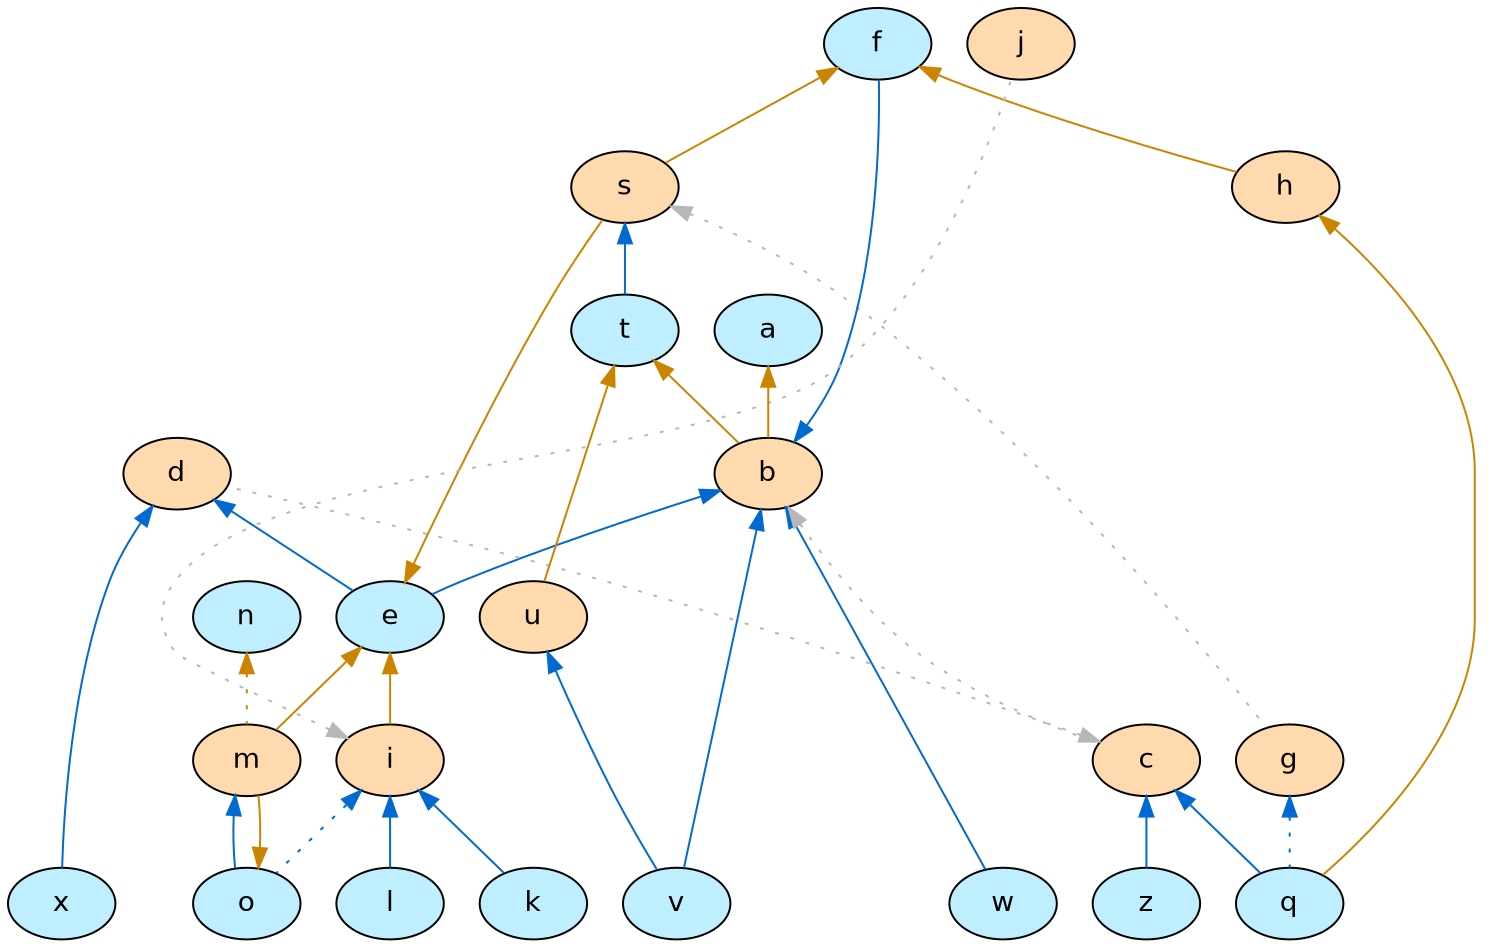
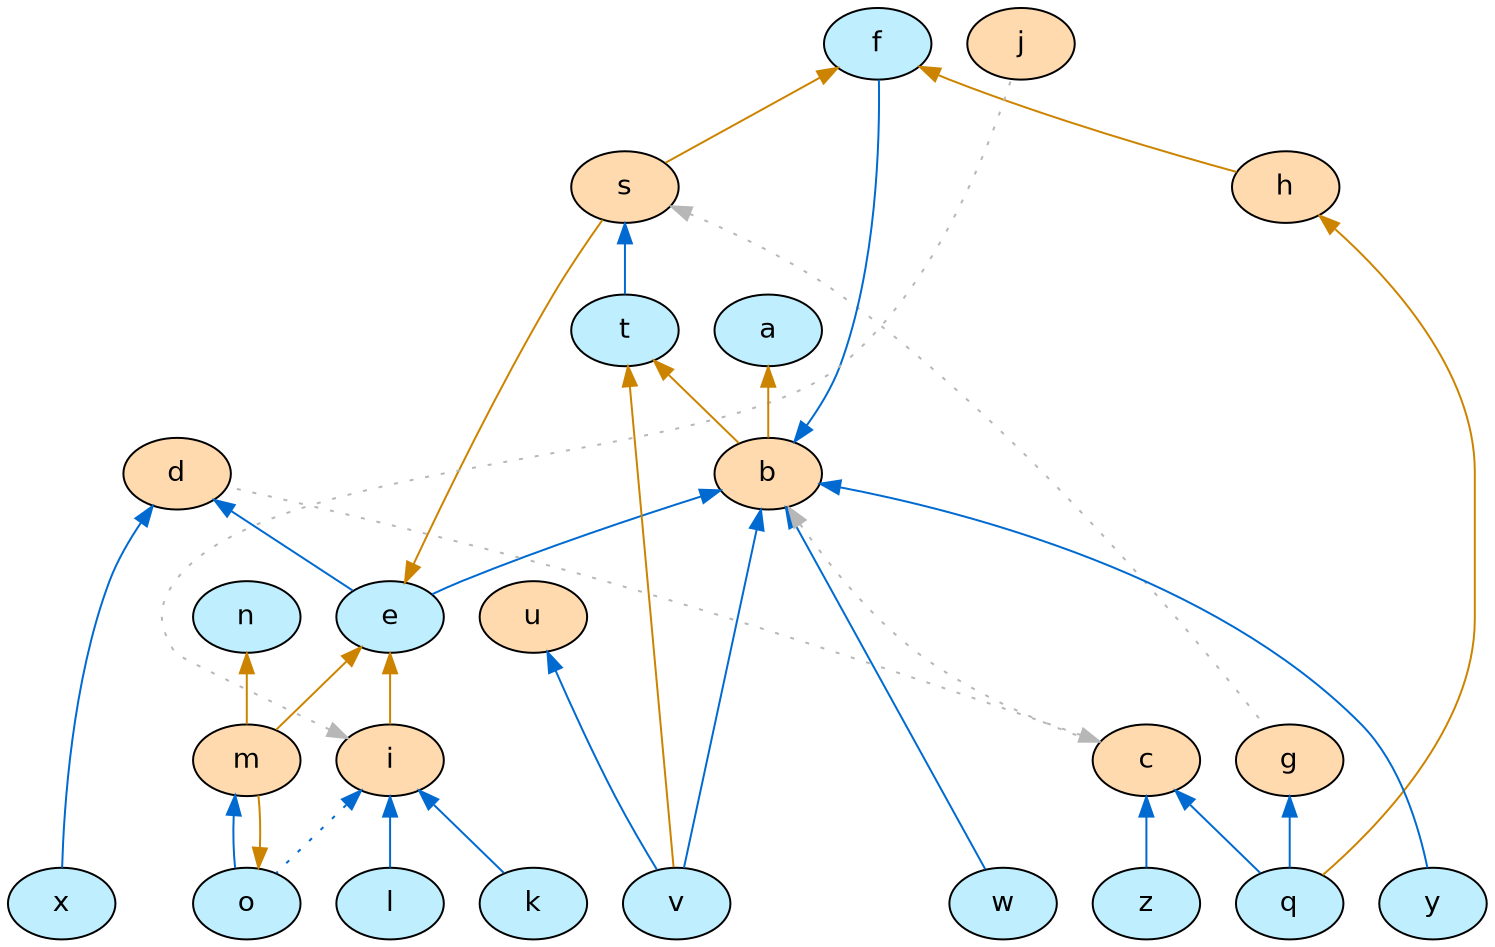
  digraph {
    rankdir=TB
    node [fillcolor="#bfefff" fontcolor="#000000" fontname=Helvetica fontsize=14 shape=oval style=filled]
    edge [color="#006ad1" dir=back style=solid]
    k
    l
    q
    v
    w
    x
+   y
    z
    f
    s [fillcolor="#ffdaaf"]
    h [fillcolor="#ffdaaf"]
    b [fillcolor="#ffdaaf"]
    c [fillcolor="#ffdaaf"]
    e
    d [fillcolor="#ffdaaf"]
    i [fillcolor="#ffdaaf"]
    m [fillcolor="#ffdaaf"]
    g [fillcolor="#ffdaaf"]
    t
    u [fillcolor="#ffdaaf"]
    j [fillcolor="#ffdaaf"]
    o
    n
    a
    subgraph sub_1 {
      rank=max
      k
      l
      q
      v
      w
      x
+     y
      z
    }
    subgraph sub_2 {
      rank=min
      f
    }
    f -> s [color="#cc8400"]
    f -> h [color="#cc8400"]
    s -> g [color="#b7b7b7" constraint=false style=dotted]
    s -> t
    h -> q [color="#cc8400"]
    b -> v
    b -> w
+   b -> y
    b -> f
    b -> c [color="#b7b7b7" constraint=false style=dotted]
    b -> e
    c -> q
    c -> z
    c -> d [color="#b7b7b7" constraint=false style=dotted]
    e -> s [color="#cc8400"]
    e -> i [color="#cc8400"]
    e -> m [color="#cc8400"]
    d -> x
    d -> e
    i -> k
    i -> l
    i -> j [color="#b7b7b7" constraint=false style=dotted]
    i -> o [style=dotted]
    m -> o
-   g -> q [style=dotted]
+   g -> q
    t -> b [color="#cc8400"]
-   t -> u [color="#cc8400"]
+   t -> v [color="#cc8400"]
    u -> v
    o -> m [color="#cc8400"]
-   n -> m [color="#cc8400" style=dotted]
+   n -> m [color="#cc8400"]
    a -> b [color="#cc8400"]
  }
